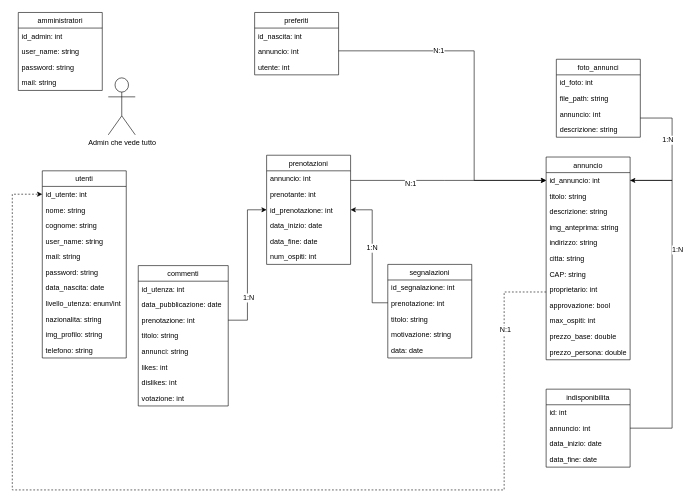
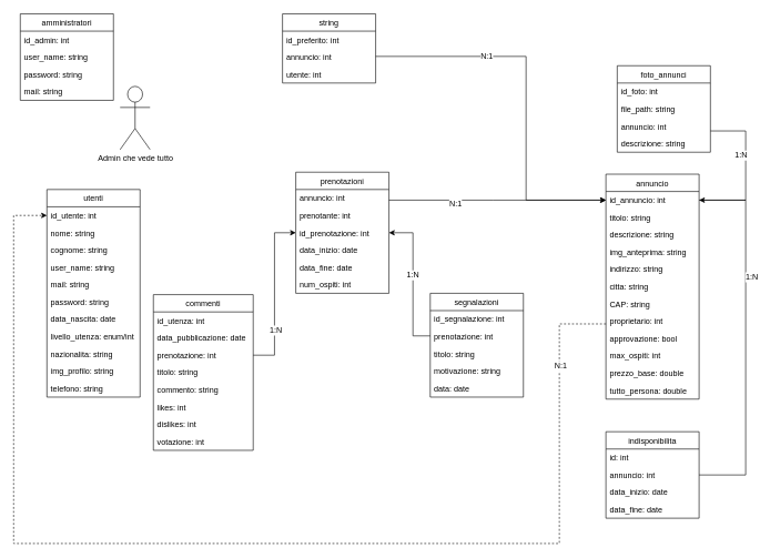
  <mxCell id="0" />
  <mxCell id="1" parent="0" />
  <mxCell id="2" value="annuncio" style="swimlane;fontStyle=0;childLayout=stackLayout;horizontal=1;startSize=26;fillColor=none;horizontalStack=0;resizeParent=1;resizeParentMax=0;resizeLast=0;collapsible=1;marginBottom=0;" parent="1" vertex="1"><mxGeometry x="910" y="261" width="140" height="338" as="geometry" /></mxCell>
  <mxCell id="3" value="id_annuncio: int" style="text;strokeColor=none;fillColor=none;align=left;verticalAlign=top;spacingLeft=4;spacingRight=4;overflow=hidden;rotatable=0;points=[[0,0.5],[1,0.5]];portConstraint=eastwest;" parent="2" vertex="1"><mxGeometry y="26" width="140" height="26" as="geometry" /></mxCell>
  <mxCell id="4" value="titolo: string" style="text;strokeColor=none;fillColor=none;align=left;verticalAlign=top;spacingLeft=4;spacingRight=4;overflow=hidden;rotatable=0;points=[[0,0.5],[1,0.5]];portConstraint=eastwest;" parent="2" vertex="1"><mxGeometry y="52" width="140" height="26" as="geometry" /></mxCell>
  <mxCell id="5" value="descrizione: string" style="text;strokeColor=none;fillColor=none;align=left;verticalAlign=top;spacingLeft=4;spacingRight=4;overflow=hidden;rotatable=0;points=[[0,0.5],[1,0.5]];portConstraint=eastwest;" parent="2" vertex="1"><mxGeometry y="78" width="140" height="26" as="geometry" /></mxCell>
  <mxCell id="6" value="img_anteprima: string" style="text;strokeColor=none;fillColor=none;align=left;verticalAlign=top;spacingLeft=4;spacingRight=4;overflow=hidden;rotatable=0;points=[[0,0.5],[1,0.5]];portConstraint=eastwest;" parent="2" vertex="1"><mxGeometry y="104" width="140" height="26" as="geometry" /></mxCell>
  <mxCell id="7" value="indirizzo: string" style="text;strokeColor=none;fillColor=none;align=left;verticalAlign=top;spacingLeft=4;spacingRight=4;overflow=hidden;rotatable=0;points=[[0,0.5],[1,0.5]];portConstraint=eastwest;" parent="2" vertex="1"><mxGeometry y="130" width="140" height="26" as="geometry" /></mxCell>
  <mxCell id="8" value="citta: string" style="text;strokeColor=none;fillColor=none;align=left;verticalAlign=top;spacingLeft=4;spacingRight=4;overflow=hidden;rotatable=0;points=[[0,0.5],[1,0.5]];portConstraint=eastwest;" parent="2" vertex="1"><mxGeometry y="156" width="140" height="26" as="geometry" /></mxCell>
  <mxCell id="9" value="CAP: string" style="text;strokeColor=none;fillColor=none;align=left;verticalAlign=top;spacingLeft=4;spacingRight=4;overflow=hidden;rotatable=0;points=[[0,0.5],[1,0.5]];portConstraint=eastwest;" parent="2" vertex="1"><mxGeometry y="182" width="140" height="26" as="geometry" /></mxCell>
  <mxCell id="10" value="proprietario: int" style="text;strokeColor=none;fillColor=none;align=left;verticalAlign=top;spacingLeft=4;spacingRight=4;overflow=hidden;rotatable=0;points=[[0,0.5],[1,0.5]];portConstraint=eastwest;" parent="2" vertex="1"><mxGeometry y="208" width="140" height="26" as="geometry" /></mxCell>
  <mxCell id="11" value="approvazione: bool" style="text;strokeColor=none;fillColor=none;align=left;verticalAlign=top;spacingLeft=4;spacingRight=4;overflow=hidden;rotatable=0;points=[[0,0.5],[1,0.5]];portConstraint=eastwest;" parent="2" vertex="1"><mxGeometry y="234" width="140" height="26" as="geometry" /></mxCell>
  <mxCell id="12" value="max_ospiti: int" style="text;strokeColor=none;fillColor=none;align=left;verticalAlign=top;spacingLeft=4;spacingRight=4;overflow=hidden;rotatable=0;points=[[0,0.5],[1,0.5]];portConstraint=eastwest;" parent="2" vertex="1"><mxGeometry y="260" width="140" height="26" as="geometry" /></mxCell>
  <mxCell id="13" value="prezzo_base: double" style="text;strokeColor=none;fillColor=none;align=left;verticalAlign=top;spacingLeft=4;spacingRight=4;overflow=hidden;rotatable=0;points=[[0,0.5],[1,0.5]];portConstraint=eastwest;" parent="2" vertex="1"><mxGeometry y="286" width="140" height="26" as="geometry" /></mxCell>
- <mxCell id="14" value="prezzo_persona: double" style="text;strokeColor=none;fillColor=none;align=left;verticalAlign=top;spacingLeft=4;spacingRight=4;overflow=hidden;rotatable=0;points=[[0,0.5],[1,0.5]];portConstraint=eastwest;" parent="2" vertex="1"><mxGeometry y="312" width="140" height="26" as="geometry" /></mxCell>
+ <mxCell id="14" value="tutto_persona: double" style="text;strokeColor=none;fillColor=none;align=left;verticalAlign=top;spacingLeft=4;spacingRight=4;overflow=hidden;rotatable=0;points=[[0,0.5],[1,0.5]];portConstraint=eastwest;" parent="2" vertex="1"><mxGeometry y="312" width="140" height="26" as="geometry" /></mxCell>
  <mxCell id="15" value="commenti" style="swimlane;fontStyle=0;childLayout=stackLayout;horizontal=1;startSize=26;fillColor=none;horizontalStack=0;resizeParent=1;resizeParentMax=0;resizeLast=0;collapsible=1;marginBottom=0;" parent="1" vertex="1"><mxGeometry x="230" y="442" width="150" height="234" as="geometry" /></mxCell>
  <mxCell id="16" value="id_utenza: int" style="text;strokeColor=none;fillColor=none;align=left;verticalAlign=top;spacingLeft=4;spacingRight=4;overflow=hidden;rotatable=0;points=[[0,0.5],[1,0.5]];portConstraint=eastwest;" parent="15" vertex="1"><mxGeometry y="26" width="150" height="26" as="geometry" /></mxCell>
  <mxCell id="17" value="data_pubblicazione: date" style="text;strokeColor=none;fillColor=none;align=left;verticalAlign=top;spacingLeft=4;spacingRight=4;overflow=hidden;rotatable=0;points=[[0,0.5],[1,0.5]];portConstraint=eastwest;" parent="15" vertex="1"><mxGeometry y="52" width="150" height="26" as="geometry" /></mxCell>
  <mxCell id="18" value="prenotazione: int" style="text;strokeColor=none;fillColor=none;align=left;verticalAlign=top;spacingLeft=4;spacingRight=4;overflow=hidden;rotatable=0;points=[[0,0.5],[1,0.5]];portConstraint=eastwest;" parent="15" vertex="1"><mxGeometry y="78" width="150" height="26" as="geometry" /></mxCell>
  <mxCell id="19" value="titolo: string" style="text;strokeColor=none;fillColor=none;align=left;verticalAlign=top;spacingLeft=4;spacingRight=4;overflow=hidden;rotatable=0;points=[[0,0.5],[1,0.5]];portConstraint=eastwest;" parent="15" vertex="1"><mxGeometry y="104" width="150" height="26" as="geometry" /></mxCell>
- <mxCell id="20" value="annunci: string" style="text;strokeColor=none;fillColor=none;align=left;verticalAlign=top;spacingLeft=4;spacingRight=4;overflow=hidden;rotatable=0;points=[[0,0.5],[1,0.5]];portConstraint=eastwest;" parent="15" vertex="1"><mxGeometry y="130" width="150" height="26" as="geometry" /></mxCell>
+ <mxCell id="20" value="commento: string" style="text;strokeColor=none;fillColor=none;align=left;verticalAlign=top;spacingLeft=4;spacingRight=4;overflow=hidden;rotatable=0;points=[[0,0.5],[1,0.5]];portConstraint=eastwest;" parent="15" vertex="1"><mxGeometry y="130" width="150" height="26" as="geometry" /></mxCell>
  <mxCell id="21" value="likes: int" style="text;strokeColor=none;fillColor=none;align=left;verticalAlign=top;spacingLeft=4;spacingRight=4;overflow=hidden;rotatable=0;points=[[0,0.5],[1,0.5]];portConstraint=eastwest;" parent="15" vertex="1"><mxGeometry y="156" width="150" height="26" as="geometry" /></mxCell>
  <mxCell id="22" value="dislikes: int" style="text;strokeColor=none;fillColor=none;align=left;verticalAlign=top;spacingLeft=4;spacingRight=4;overflow=hidden;rotatable=0;points=[[0,0.5],[1,0.5]];portConstraint=eastwest;" parent="15" vertex="1"><mxGeometry y="182" width="150" height="26" as="geometry" /></mxCell>
  <mxCell id="23" value="votazione: int" style="text;strokeColor=none;fillColor=none;align=left;verticalAlign=top;spacingLeft=4;spacingRight=4;overflow=hidden;rotatable=0;points=[[0,0.5],[1,0.5]];portConstraint=eastwest;" vertex="1" parent="15"><mxGeometry y="208" width="150" height="26" as="geometry" /></mxCell>
  <mxCell id="24" value="utenti" style="swimlane;fontStyle=0;childLayout=stackLayout;horizontal=1;startSize=26;fillColor=none;horizontalStack=0;resizeParent=1;resizeParentMax=0;resizeLast=0;collapsible=1;marginBottom=0;" parent="1" vertex="1"><mxGeometry x="70" y="284" width="140" height="312" as="geometry" /></mxCell>
  <mxCell id="25" value="id_utente: int" style="text;strokeColor=none;fillColor=none;align=left;verticalAlign=top;spacingLeft=4;spacingRight=4;overflow=hidden;rotatable=0;points=[[0,0.5],[1,0.5]];portConstraint=eastwest;" parent="24" vertex="1"><mxGeometry y="26" width="140" height="26" as="geometry" /></mxCell>
  <mxCell id="26" value="nome: string" style="text;strokeColor=none;fillColor=none;align=left;verticalAlign=top;spacingLeft=4;spacingRight=4;overflow=hidden;rotatable=0;points=[[0,0.5],[1,0.5]];portConstraint=eastwest;" parent="24" vertex="1"><mxGeometry y="52" width="140" height="26" as="geometry" /></mxCell>
  <mxCell id="27" value="cognome: string" style="text;strokeColor=none;fillColor=none;align=left;verticalAlign=top;spacingLeft=4;spacingRight=4;overflow=hidden;rotatable=0;points=[[0,0.5],[1,0.5]];portConstraint=eastwest;" parent="24" vertex="1"><mxGeometry y="78" width="140" height="26" as="geometry" /></mxCell>
  <mxCell id="28" value="user_name: string" style="text;strokeColor=none;fillColor=none;align=left;verticalAlign=top;spacingLeft=4;spacingRight=4;overflow=hidden;rotatable=0;points=[[0,0.5],[1,0.5]];portConstraint=eastwest;" parent="24" vertex="1"><mxGeometry y="104" width="140" height="26" as="geometry" /></mxCell>
  <mxCell id="29" value="mail: string" style="text;strokeColor=none;fillColor=none;align=left;verticalAlign=top;spacingLeft=4;spacingRight=4;overflow=hidden;rotatable=0;points=[[0,0.5],[1,0.5]];portConstraint=eastwest;" parent="24" vertex="1"><mxGeometry y="130" width="140" height="26" as="geometry" /></mxCell>
  <mxCell id="30" value="password: string" style="text;strokeColor=none;fillColor=none;align=left;verticalAlign=top;spacingLeft=4;spacingRight=4;overflow=hidden;rotatable=0;points=[[0,0.5],[1,0.5]];portConstraint=eastwest;" parent="24" vertex="1"><mxGeometry y="156" width="140" height="26" as="geometry" /></mxCell>
  <mxCell id="31" value="data_nascita: date" style="text;strokeColor=none;fillColor=none;align=left;verticalAlign=top;spacingLeft=4;spacingRight=4;overflow=hidden;rotatable=0;points=[[0,0.5],[1,0.5]];portConstraint=eastwest;" parent="24" vertex="1"><mxGeometry y="182" width="140" height="26" as="geometry" /></mxCell>
  <mxCell id="32" value="livello_utenza: enum/int" style="text;strokeColor=none;fillColor=none;align=left;verticalAlign=top;spacingLeft=4;spacingRight=4;overflow=hidden;rotatable=0;points=[[0,0.5],[1,0.5]];portConstraint=eastwest;" parent="24" vertex="1"><mxGeometry y="208" width="140" height="26" as="geometry" /></mxCell>
  <mxCell id="33" value="nazionalita: string" style="text;strokeColor=none;fillColor=none;align=left;verticalAlign=top;spacingLeft=4;spacingRight=4;overflow=hidden;rotatable=0;points=[[0,0.5],[1,0.5]];portConstraint=eastwest;" parent="24" vertex="1"><mxGeometry y="234" width="140" height="26" as="geometry" /></mxCell>
  <mxCell id="34" value="img_profilo: string" style="text;strokeColor=none;fillColor=none;align=left;verticalAlign=top;spacingLeft=4;spacingRight=4;overflow=hidden;rotatable=0;points=[[0,0.5],[1,0.5]];portConstraint=eastwest;" parent="24" vertex="1"><mxGeometry y="260" width="140" height="26" as="geometry" /></mxCell>
  <mxCell id="35" value="telefono: string" style="text;strokeColor=none;fillColor=none;align=left;verticalAlign=top;spacingLeft=4;spacingRight=4;overflow=hidden;rotatable=0;points=[[0,0.5],[1,0.5]];portConstraint=eastwest;" parent="24" vertex="1"><mxGeometry y="286" width="140" height="26" as="geometry" /></mxCell>
- <mxCell id="36" value="preferiti" style="swimlane;fontStyle=0;childLayout=stackLayout;horizontal=1;startSize=26;fillColor=none;horizontalStack=0;resizeParent=1;resizeParentMax=0;resizeLast=0;collapsible=1;marginBottom=0;" parent="1" vertex="1"><mxGeometry x="424" y="20" width="140" height="104" as="geometry" /></mxCell>
- <mxCell id="37" value="id_nascita: int" style="text;strokeColor=none;fillColor=none;align=left;verticalAlign=top;spacingLeft=4;spacingRight=4;overflow=hidden;rotatable=0;points=[[0,0.5],[1,0.5]];portConstraint=eastwest;" parent="36" vertex="1"><mxGeometry y="26" width="140" height="26" as="geometry" /></mxCell>
+ <mxCell id="36" value="string" style="swimlane;fontStyle=0;childLayout=stackLayout;horizontal=1;startSize=26;fillColor=none;horizontalStack=0;resizeParent=1;resizeParentMax=0;resizeLast=0;collapsible=1;marginBottom=0;" parent="1" vertex="1"><mxGeometry x="424" y="20" width="140" height="104" as="geometry" /></mxCell>
+ <mxCell id="37" value="id_preferito: int" style="text;strokeColor=none;fillColor=none;align=left;verticalAlign=top;spacingLeft=4;spacingRight=4;overflow=hidden;rotatable=0;points=[[0,0.5],[1,0.5]];portConstraint=eastwest;" parent="36" vertex="1"><mxGeometry y="26" width="140" height="26" as="geometry" /></mxCell>
  <mxCell id="38" value="annuncio: int" style="text;strokeColor=none;fillColor=none;align=left;verticalAlign=top;spacingLeft=4;spacingRight=4;overflow=hidden;rotatable=0;points=[[0,0.5],[1,0.5]];portConstraint=eastwest;" parent="36" vertex="1"><mxGeometry y="52" width="140" height="26" as="geometry" /></mxCell>
  <mxCell id="39" value="utente: int" style="text;strokeColor=none;fillColor=none;align=left;verticalAlign=top;spacingLeft=4;spacingRight=4;overflow=hidden;rotatable=0;points=[[0,0.5],[1,0.5]];portConstraint=eastwest;" parent="36" vertex="1"><mxGeometry y="78" width="140" height="26" as="geometry" /></mxCell>
  <mxCell id="40" value="segnalazioni" style="swimlane;fontStyle=0;childLayout=stackLayout;horizontal=1;startSize=26;fillColor=none;horizontalStack=0;resizeParent=1;resizeParentMax=0;resizeLast=0;collapsible=1;marginBottom=0;" parent="1" vertex="1"><mxGeometry x="646" y="440" width="140" height="156" as="geometry" /></mxCell>
  <mxCell id="41" value="id_segnalazione: int" style="text;strokeColor=none;fillColor=none;align=left;verticalAlign=top;spacingLeft=4;spacingRight=4;overflow=hidden;rotatable=0;points=[[0,0.5],[1,0.5]];portConstraint=eastwest;" parent="40" vertex="1"><mxGeometry y="26" width="140" height="26" as="geometry" /></mxCell>
  <mxCell id="42" value="prenotazione: int" style="text;strokeColor=none;fillColor=none;align=left;verticalAlign=top;spacingLeft=4;spacingRight=4;overflow=hidden;rotatable=0;points=[[0,0.5],[1,0.5]];portConstraint=eastwest;" parent="40" vertex="1"><mxGeometry y="52" width="140" height="26" as="geometry" /></mxCell>
  <mxCell id="43" value="titolo: string" style="text;strokeColor=none;fillColor=none;align=left;verticalAlign=top;spacingLeft=4;spacingRight=4;overflow=hidden;rotatable=0;points=[[0,0.5],[1,0.5]];portConstraint=eastwest;" parent="40" vertex="1"><mxGeometry y="78" width="140" height="26" as="geometry" /></mxCell>
  <mxCell id="44" value="motivazione: string" style="text;strokeColor=none;fillColor=none;align=left;verticalAlign=top;spacingLeft=4;spacingRight=4;overflow=hidden;rotatable=0;points=[[0,0.5],[1,0.5]];portConstraint=eastwest;" parent="40" vertex="1"><mxGeometry y="104" width="140" height="26" as="geometry" /></mxCell>
  <mxCell id="45" value="data: date" style="text;strokeColor=none;fillColor=none;align=left;verticalAlign=top;spacingLeft=4;spacingRight=4;overflow=hidden;rotatable=0;points=[[0,0.5],[1,0.5]];portConstraint=eastwest;" parent="40" vertex="1"><mxGeometry y="130" width="140" height="26" as="geometry" /></mxCell>
  <mxCell id="46" value="foto_annunci" style="swimlane;fontStyle=0;childLayout=stackLayout;horizontal=1;startSize=26;fillColor=none;horizontalStack=0;resizeParent=1;resizeParentMax=0;resizeLast=0;collapsible=1;marginBottom=0;" parent="1" vertex="1"><mxGeometry x="927" y="98" width="140" height="130" as="geometry" /></mxCell>
  <mxCell id="47" value="id_foto: int" style="text;strokeColor=none;fillColor=none;align=left;verticalAlign=top;spacingLeft=4;spacingRight=4;overflow=hidden;rotatable=0;points=[[0,0.5],[1,0.5]];portConstraint=eastwest;" parent="46" vertex="1"><mxGeometry y="26" width="140" height="26" as="geometry" /></mxCell>
  <mxCell id="48" value="file_path: string" style="text;strokeColor=none;fillColor=none;align=left;verticalAlign=top;spacingLeft=4;spacingRight=4;overflow=hidden;rotatable=0;points=[[0,0.5],[1,0.5]];portConstraint=eastwest;" parent="46" vertex="1"><mxGeometry y="52" width="140" height="26" as="geometry" /></mxCell>
  <mxCell id="49" value="annuncio: int" style="text;strokeColor=none;fillColor=none;align=left;verticalAlign=top;spacingLeft=4;spacingRight=4;overflow=hidden;rotatable=0;points=[[0,0.5],[1,0.5]];portConstraint=eastwest;" parent="46" vertex="1"><mxGeometry y="78" width="140" height="26" as="geometry" /></mxCell>
  <mxCell id="50" value="descrizione: string" style="text;strokeColor=none;fillColor=none;align=left;verticalAlign=top;spacingLeft=4;spacingRight=4;overflow=hidden;rotatable=0;points=[[0,0.5],[1,0.5]];portConstraint=eastwest;" parent="46" vertex="1"><mxGeometry y="104" width="140" height="26" as="geometry" /></mxCell>
  <mxCell id="51" style="edgeStyle=orthogonalEdgeStyle;rounded=0;orthogonalLoop=1;jettySize=auto;html=1;entryX=0;entryY=0.5;entryDx=0;entryDy=0;" parent="1" source="38" target="3" edge="1"><mxGeometry relative="1" as="geometry"><Array as="points"><mxPoint x="790" y="84" /><mxPoint x="790" y="300" /></Array></mxGeometry></mxCell>
  <mxCell id="52" value="N:1" style="text;html=1;resizable=0;points=[];align=center;verticalAlign=middle;labelBackgroundColor=#ffffff;" vertex="1" connectable="0" parent="51"><mxGeometry x="-0.408" y="1" relative="1" as="geometry"><mxPoint as="offset" /></mxGeometry></mxCell>
  <mxCell id="53" style="edgeStyle=orthogonalEdgeStyle;rounded=0;orthogonalLoop=1;jettySize=auto;html=1;entryX=0;entryY=0.5;entryDx=0;entryDy=0;" parent="1" source="58" target="3" edge="1"><mxGeometry relative="1" as="geometry"><Array as="points"><mxPoint x="740" y="300" /><mxPoint x="740" y="300" /></Array></mxGeometry></mxCell>
  <mxCell id="54" value="N:1" style="text;html=1;resizable=0;points=[];align=center;verticalAlign=middle;labelBackgroundColor=#ffffff;" vertex="1" connectable="0" parent="53"><mxGeometry x="-0.386" y="-4" relative="1" as="geometry"><mxPoint x="-1" as="offset" /></mxGeometry></mxCell>
  <mxCell id="55" style="edgeStyle=orthogonalEdgeStyle;rounded=0;orthogonalLoop=1;jettySize=auto;html=1;entryX=0;entryY=0.5;entryDx=0;entryDy=0;dashed=1;" parent="1" source="10" target="25" edge="1"><mxGeometry relative="1" as="geometry"><Array as="points"><mxPoint x="840" y="486" /><mxPoint x="840" y="816" /><mxPoint x="20" y="816" /><mxPoint x="20" y="323" /></Array></mxGeometry></mxCell>
  <mxCell id="56" value="N:1" style="text;html=1;resizable=0;points=[];align=center;verticalAlign=middle;labelBackgroundColor=#ffffff;" vertex="1" connectable="0" parent="55"><mxGeometry x="-0.849" y="1" relative="1" as="geometry"><mxPoint as="offset" /></mxGeometry></mxCell>
  <mxCell id="57" value="prenotazioni" style="swimlane;fontStyle=0;childLayout=stackLayout;horizontal=1;startSize=26;fillColor=none;horizontalStack=0;resizeParent=1;resizeParentMax=0;resizeLast=0;collapsible=1;marginBottom=0;" parent="1" vertex="1"><mxGeometry x="444" y="258" width="140" height="182" as="geometry" /></mxCell>
  <mxCell id="58" value="annuncio: int" style="text;strokeColor=none;fillColor=none;align=left;verticalAlign=top;spacingLeft=4;spacingRight=4;overflow=hidden;rotatable=0;points=[[0,0.5],[1,0.5]];portConstraint=eastwest;" parent="57" vertex="1"><mxGeometry y="26" width="140" height="26" as="geometry" /></mxCell>
  <mxCell id="59" value="prenotante: int" style="text;strokeColor=none;fillColor=none;align=left;verticalAlign=top;spacingLeft=4;spacingRight=4;overflow=hidden;rotatable=0;points=[[0,0.5],[1,0.5]];portConstraint=eastwest;" parent="57" vertex="1"><mxGeometry y="52" width="140" height="26" as="geometry" /></mxCell>
  <mxCell id="60" value="id_prenotazione: int" style="text;strokeColor=none;fillColor=none;align=left;verticalAlign=top;spacingLeft=4;spacingRight=4;overflow=hidden;rotatable=0;points=[[0,0.5],[1,0.5]];portConstraint=eastwest;" parent="57" vertex="1"><mxGeometry y="78" width="140" height="26" as="geometry" /></mxCell>
  <mxCell id="61" value="data_inizio: date" style="text;strokeColor=none;fillColor=none;align=left;verticalAlign=top;spacingLeft=4;spacingRight=4;overflow=hidden;rotatable=0;points=[[0,0.5],[1,0.5]];portConstraint=eastwest;" parent="57" vertex="1"><mxGeometry y="104" width="140" height="26" as="geometry" /></mxCell>
  <mxCell id="62" value="data_fine: date" style="text;strokeColor=none;fillColor=none;align=left;verticalAlign=top;spacingLeft=4;spacingRight=4;overflow=hidden;rotatable=0;points=[[0,0.5],[1,0.5]];portConstraint=eastwest;" parent="57" vertex="1"><mxGeometry y="130" width="140" height="26" as="geometry" /></mxCell>
  <mxCell id="63" value="num_ospiti: int" style="text;strokeColor=none;fillColor=none;align=left;verticalAlign=top;spacingLeft=4;spacingRight=4;overflow=hidden;rotatable=0;points=[[0,0.5],[1,0.5]];portConstraint=eastwest;" parent="57" vertex="1"><mxGeometry y="156" width="140" height="26" as="geometry" /></mxCell>
  <mxCell id="64" style="edgeStyle=orthogonalEdgeStyle;rounded=0;orthogonalLoop=1;jettySize=auto;html=1;entryX=0;entryY=0.5;entryDx=0;entryDy=0;exitX=1;exitY=0.5;exitDx=0;exitDy=0;" parent="1" source="18" target="60" edge="1"><mxGeometry relative="1" as="geometry"><mxPoint x="360" y="216" as="sourcePoint" /></mxGeometry></mxCell>
  <mxCell id="65" value="1:N" style="text;html=1;resizable=0;points=[];align=center;verticalAlign=middle;labelBackgroundColor=#ffffff;" vertex="1" connectable="0" parent="64"><mxGeometry x="-0.441" y="-1" relative="1" as="geometry"><mxPoint y="-1" as="offset" /></mxGeometry></mxCell>
  <mxCell id="66" value="amministratori" style="swimlane;fontStyle=0;childLayout=stackLayout;horizontal=1;startSize=26;fillColor=none;horizontalStack=0;resizeParent=1;resizeParentMax=0;resizeLast=0;collapsible=1;marginBottom=0;" vertex="1" parent="1"><mxGeometry x="30" y="20" width="140" height="130" as="geometry" /></mxCell>
  <mxCell id="67" value="id_admin: int" style="text;strokeColor=none;fillColor=none;align=left;verticalAlign=top;spacingLeft=4;spacingRight=4;overflow=hidden;rotatable=0;points=[[0,0.5],[1,0.5]];portConstraint=eastwest;" vertex="1" parent="66"><mxGeometry y="26" width="140" height="26" as="geometry" /></mxCell>
  <mxCell id="68" value="user_name: string" style="text;strokeColor=none;fillColor=none;align=left;verticalAlign=top;spacingLeft=4;spacingRight=4;overflow=hidden;rotatable=0;points=[[0,0.5],[1,0.5]];portConstraint=eastwest;" vertex="1" parent="66"><mxGeometry y="52" width="140" height="26" as="geometry" /></mxCell>
  <mxCell id="69" value="password: string" style="text;strokeColor=none;fillColor=none;align=left;verticalAlign=top;spacingLeft=4;spacingRight=4;overflow=hidden;rotatable=0;points=[[0,0.5],[1,0.5]];portConstraint=eastwest;" vertex="1" parent="66"><mxGeometry y="78" width="140" height="26" as="geometry" /></mxCell>
  <mxCell id="70" value="mail: string" style="text;strokeColor=none;fillColor=none;align=left;verticalAlign=top;spacingLeft=4;spacingRight=4;overflow=hidden;rotatable=0;points=[[0,0.5],[1,0.5]];portConstraint=eastwest;" vertex="1" parent="66"><mxGeometry y="104" width="140" height="26" as="geometry" /></mxCell>
  <mxCell id="71" value="indisponibilita" style="swimlane;fontStyle=0;childLayout=stackLayout;horizontal=1;startSize=26;fillColor=none;horizontalStack=0;resizeParent=1;resizeParentMax=0;resizeLast=0;collapsible=1;marginBottom=0;" vertex="1" parent="1"><mxGeometry x="910" y="648" width="140" height="130" as="geometry" /></mxCell>
  <mxCell id="72" value="id: int" style="text;strokeColor=none;fillColor=none;align=left;verticalAlign=top;spacingLeft=4;spacingRight=4;overflow=hidden;rotatable=0;points=[[0,0.5],[1,0.5]];portConstraint=eastwest;" vertex="1" parent="71"><mxGeometry y="26" width="140" height="26" as="geometry" /></mxCell>
  <mxCell id="73" value="annuncio: int" style="text;strokeColor=none;fillColor=none;align=left;verticalAlign=top;spacingLeft=4;spacingRight=4;overflow=hidden;rotatable=0;points=[[0,0.5],[1,0.5]];portConstraint=eastwest;" vertex="1" parent="71"><mxGeometry y="52" width="140" height="26" as="geometry" /></mxCell>
  <mxCell id="74" value="data_inizio: date" style="text;strokeColor=none;fillColor=none;align=left;verticalAlign=top;spacingLeft=4;spacingRight=4;overflow=hidden;rotatable=0;points=[[0,0.5],[1,0.5]];portConstraint=eastwest;" vertex="1" parent="71"><mxGeometry y="78" width="140" height="26" as="geometry" /></mxCell>
  <mxCell id="75" value="data_fine: date" style="text;strokeColor=none;fillColor=none;align=left;verticalAlign=top;spacingLeft=4;spacingRight=4;overflow=hidden;rotatable=0;points=[[0,0.5],[1,0.5]];portConstraint=eastwest;" vertex="1" parent="71"><mxGeometry y="104" width="140" height="26" as="geometry" /></mxCell>
  <mxCell id="76" style="edgeStyle=orthogonalEdgeStyle;rounded=0;orthogonalLoop=1;jettySize=auto;html=1;entryX=1;entryY=0.5;entryDx=0;entryDy=0;exitX=1;exitY=0.5;exitDx=0;exitDy=0;" edge="1" parent="1" source="73" target="3"><mxGeometry relative="1" as="geometry"><mxPoint x="1070" y="323" as="targetPoint" /><Array as="points"><mxPoint x="1120" y="713" /><mxPoint x="1120" y="300" /></Array></mxGeometry></mxCell>
  <mxCell id="77" value="1:N" style="text;html=1;resizable=0;points=[];align=center;verticalAlign=middle;labelBackgroundColor=#ffffff;" vertex="1" connectable="0" parent="76"><mxGeometry x="0.329" y="-8" relative="1" as="geometry"><mxPoint y="-1" as="offset" /></mxGeometry></mxCell>
  <mxCell id="78" style="edgeStyle=orthogonalEdgeStyle;rounded=0;orthogonalLoop=1;jettySize=auto;html=1;startArrow=none;startFill=0;endArrow=none;endFill=0;entryX=1;entryY=0.5;entryDx=0;entryDy=0;" edge="1" parent="1" source="49" target="3"><mxGeometry relative="1" as="geometry"><mxPoint x="1070" y="316" as="targetPoint" /><Array as="points"><mxPoint x="1120" y="196" /><mxPoint x="1120" y="300" /></Array></mxGeometry></mxCell>
  <mxCell id="79" value="1:N" style="text;html=1;resizable=0;points=[];align=center;verticalAlign=middle;labelBackgroundColor=#ffffff;" vertex="1" connectable="0" parent="78"><mxGeometry x="-0.206" y="-8" relative="1" as="geometry"><mxPoint y="-1" as="offset" /></mxGeometry></mxCell>
  <mxCell id="80" style="edgeStyle=orthogonalEdgeStyle;rounded=0;orthogonalLoop=1;jettySize=auto;html=1;entryX=1;entryY=0.5;entryDx=0;entryDy=0;startArrow=none;startFill=0;endArrow=classic;endFill=1;" edge="1" parent="1" source="42" target="60"><mxGeometry relative="1" as="geometry"><Array as="points"><mxPoint x="620" y="504" /><mxPoint x="620" y="349" /></Array></mxGeometry></mxCell>
  <mxCell id="81" value="1:N" style="text;html=1;resizable=0;points=[];align=center;verticalAlign=middle;labelBackgroundColor=#ffffff;" vertex="1" connectable="0" parent="80"><mxGeometry x="0.087" y="1" relative="1" as="geometry"><mxPoint as="offset" /></mxGeometry></mxCell>
  <mxCell id="82" value="Admin che vede tutto" style="shape=umlActor;verticalLabelPosition=bottom;labelBackgroundColor=#ffffff;verticalAlign=top;html=1;outlineConnect=0;" vertex="1" parent="1"><mxGeometry x="180" y="129" width="45" height="95" as="geometry" /></mxCell>
